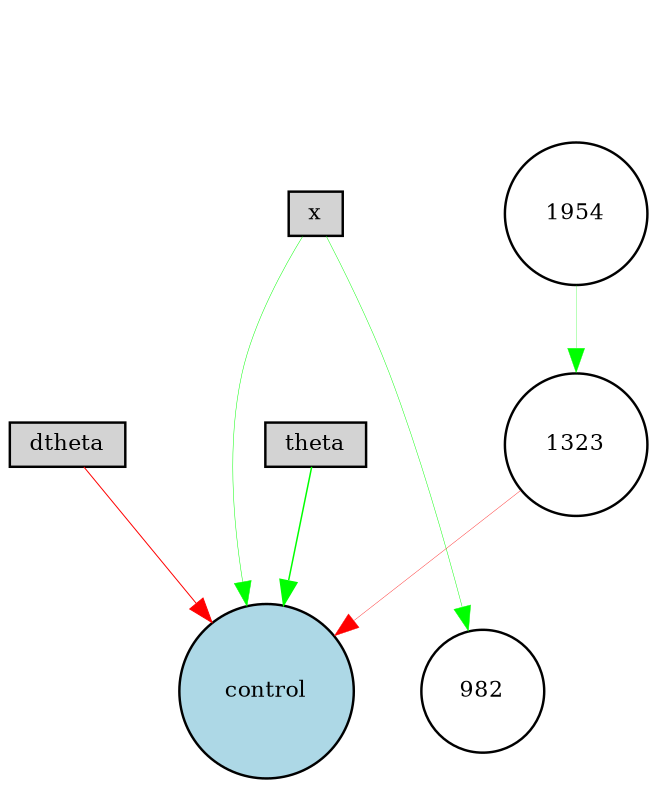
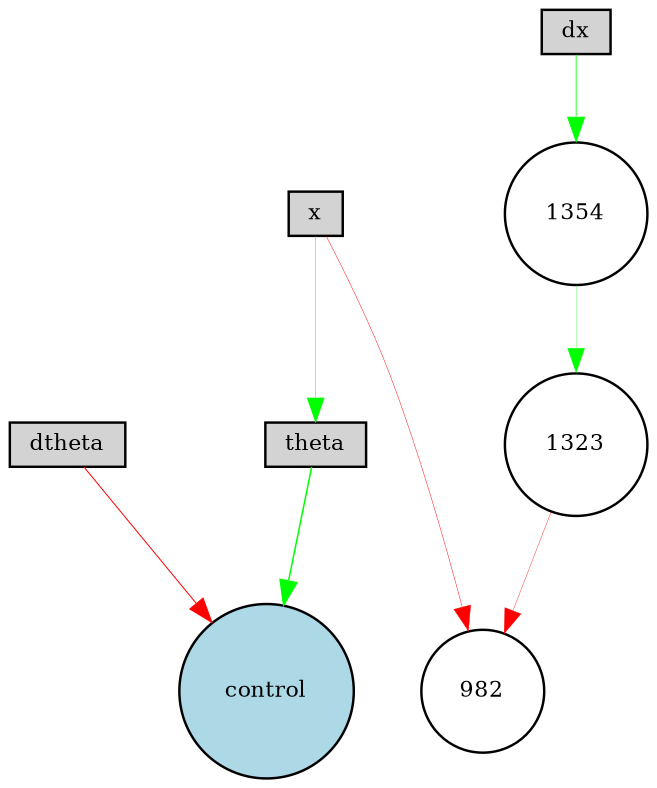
  digraph {
    node [fillcolor=lightgray fontsize=9 shape=box style=filled]
    edge [color=green style=solid]
    x [height=0.2 width=0.2]
    control [fillcolor=lightblue height=0.2 shape=circle width=0.2]
    982 [fillcolor=white height=0.2 shape=circle width=0.2]
-   1354 [fillcolor=white height=0.2 shape=circle width=0.2 label=1954]
+   dx [height=0.2 width=0.2]
+   1354 [fillcolor=white height=0.2 shape=circle width=0.2]
    1323 [fillcolor=white height=0.2 shape=circle width=0.2]
    theta [height=0.2 width=0.2]
    dtheta [height=0.2 width=0.2]
-   x -> control [penwidth=0.1958606906236794]
-   x -> 982 [penwidth=0.1846791566648079]
+   x -> theta [penwidth=0.1958606906236794]
+   x -> 982 [color=red penwidth=0.1846791566648079]
+   dx -> 1354 [penwidth=0.339085485465882]
    1354 -> 1323 [penwidth=0.11024637654568108]
-   1323 -> control [color=red penwidth=0.14989436330214811]
+   1323 -> 982 [color=red penwidth=0.14989436330214811]
    theta -> control [penwidth=0.609653541341338]
    dtheta -> control [color=red penwidth=0.40483632929515434]
  }
